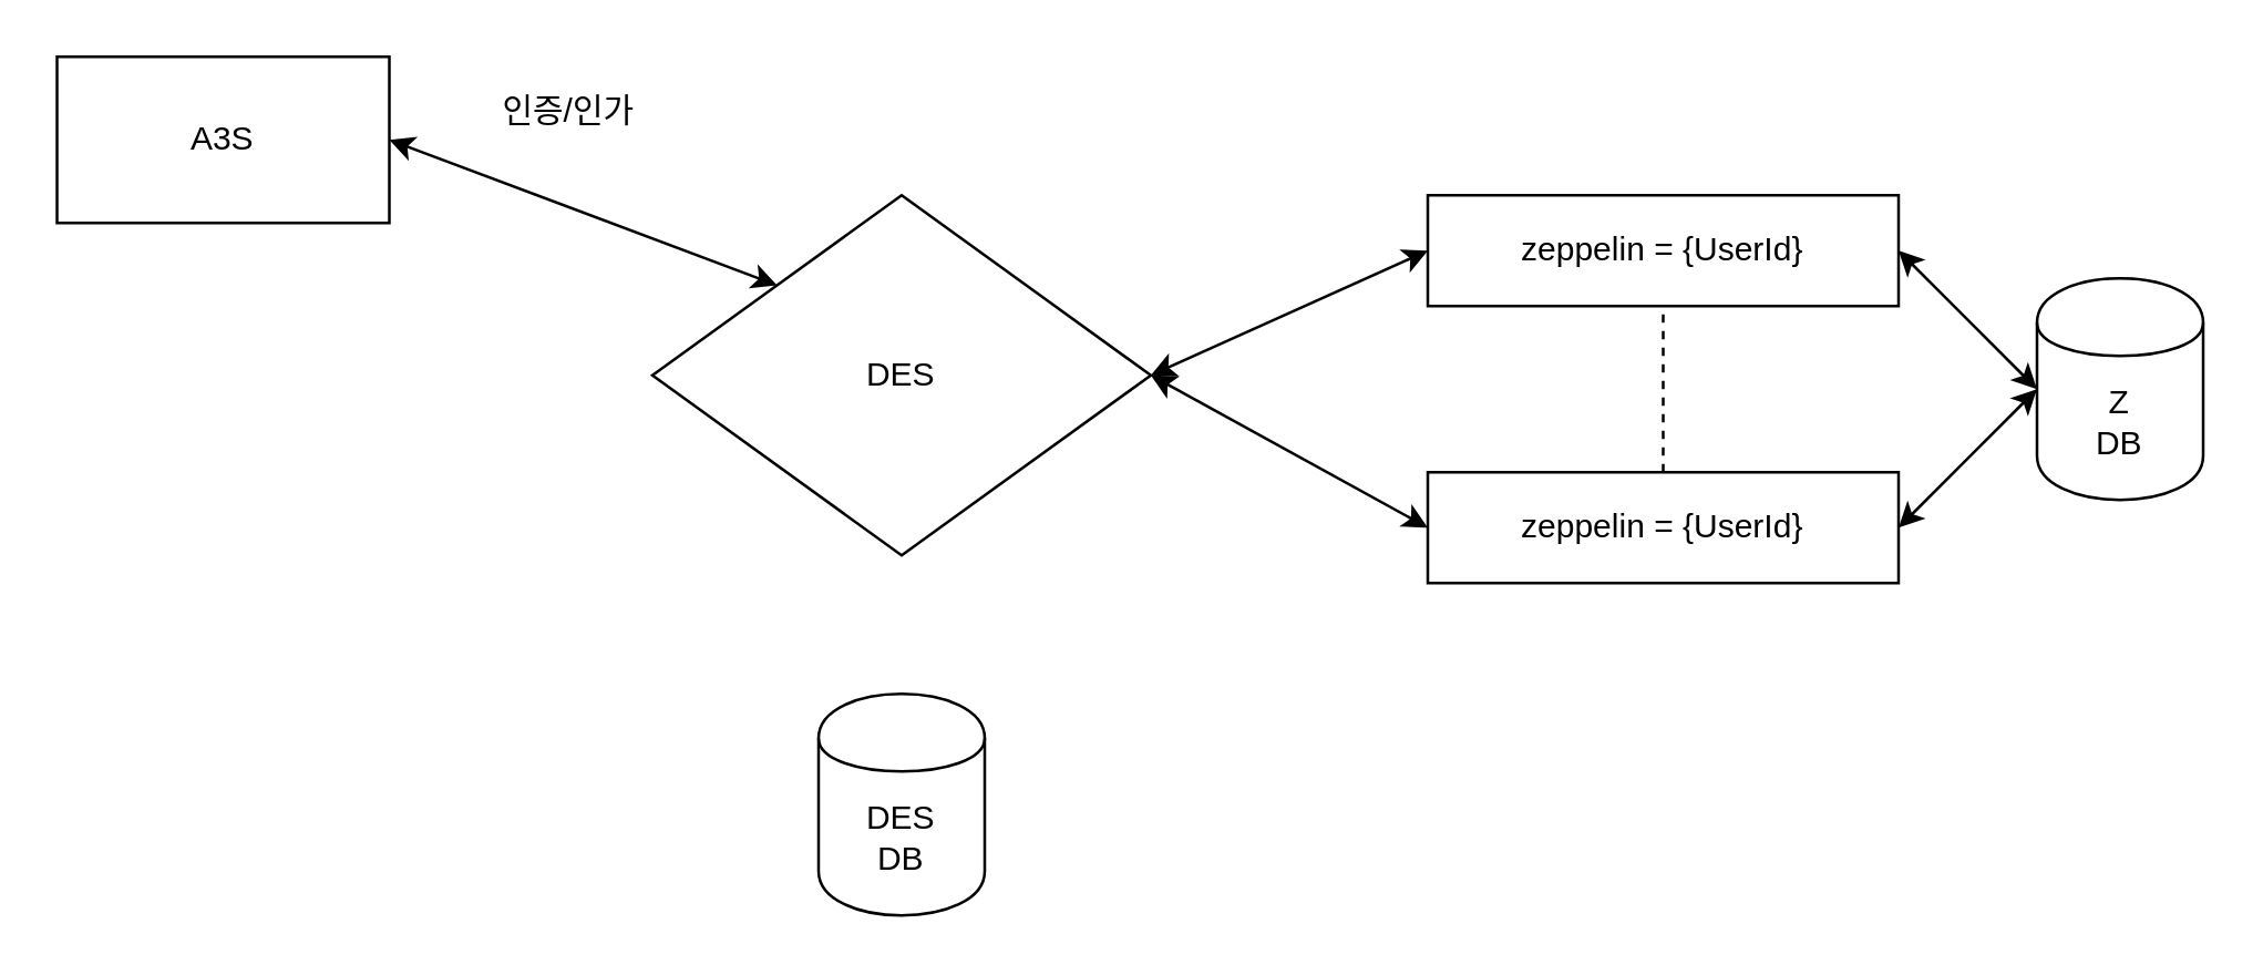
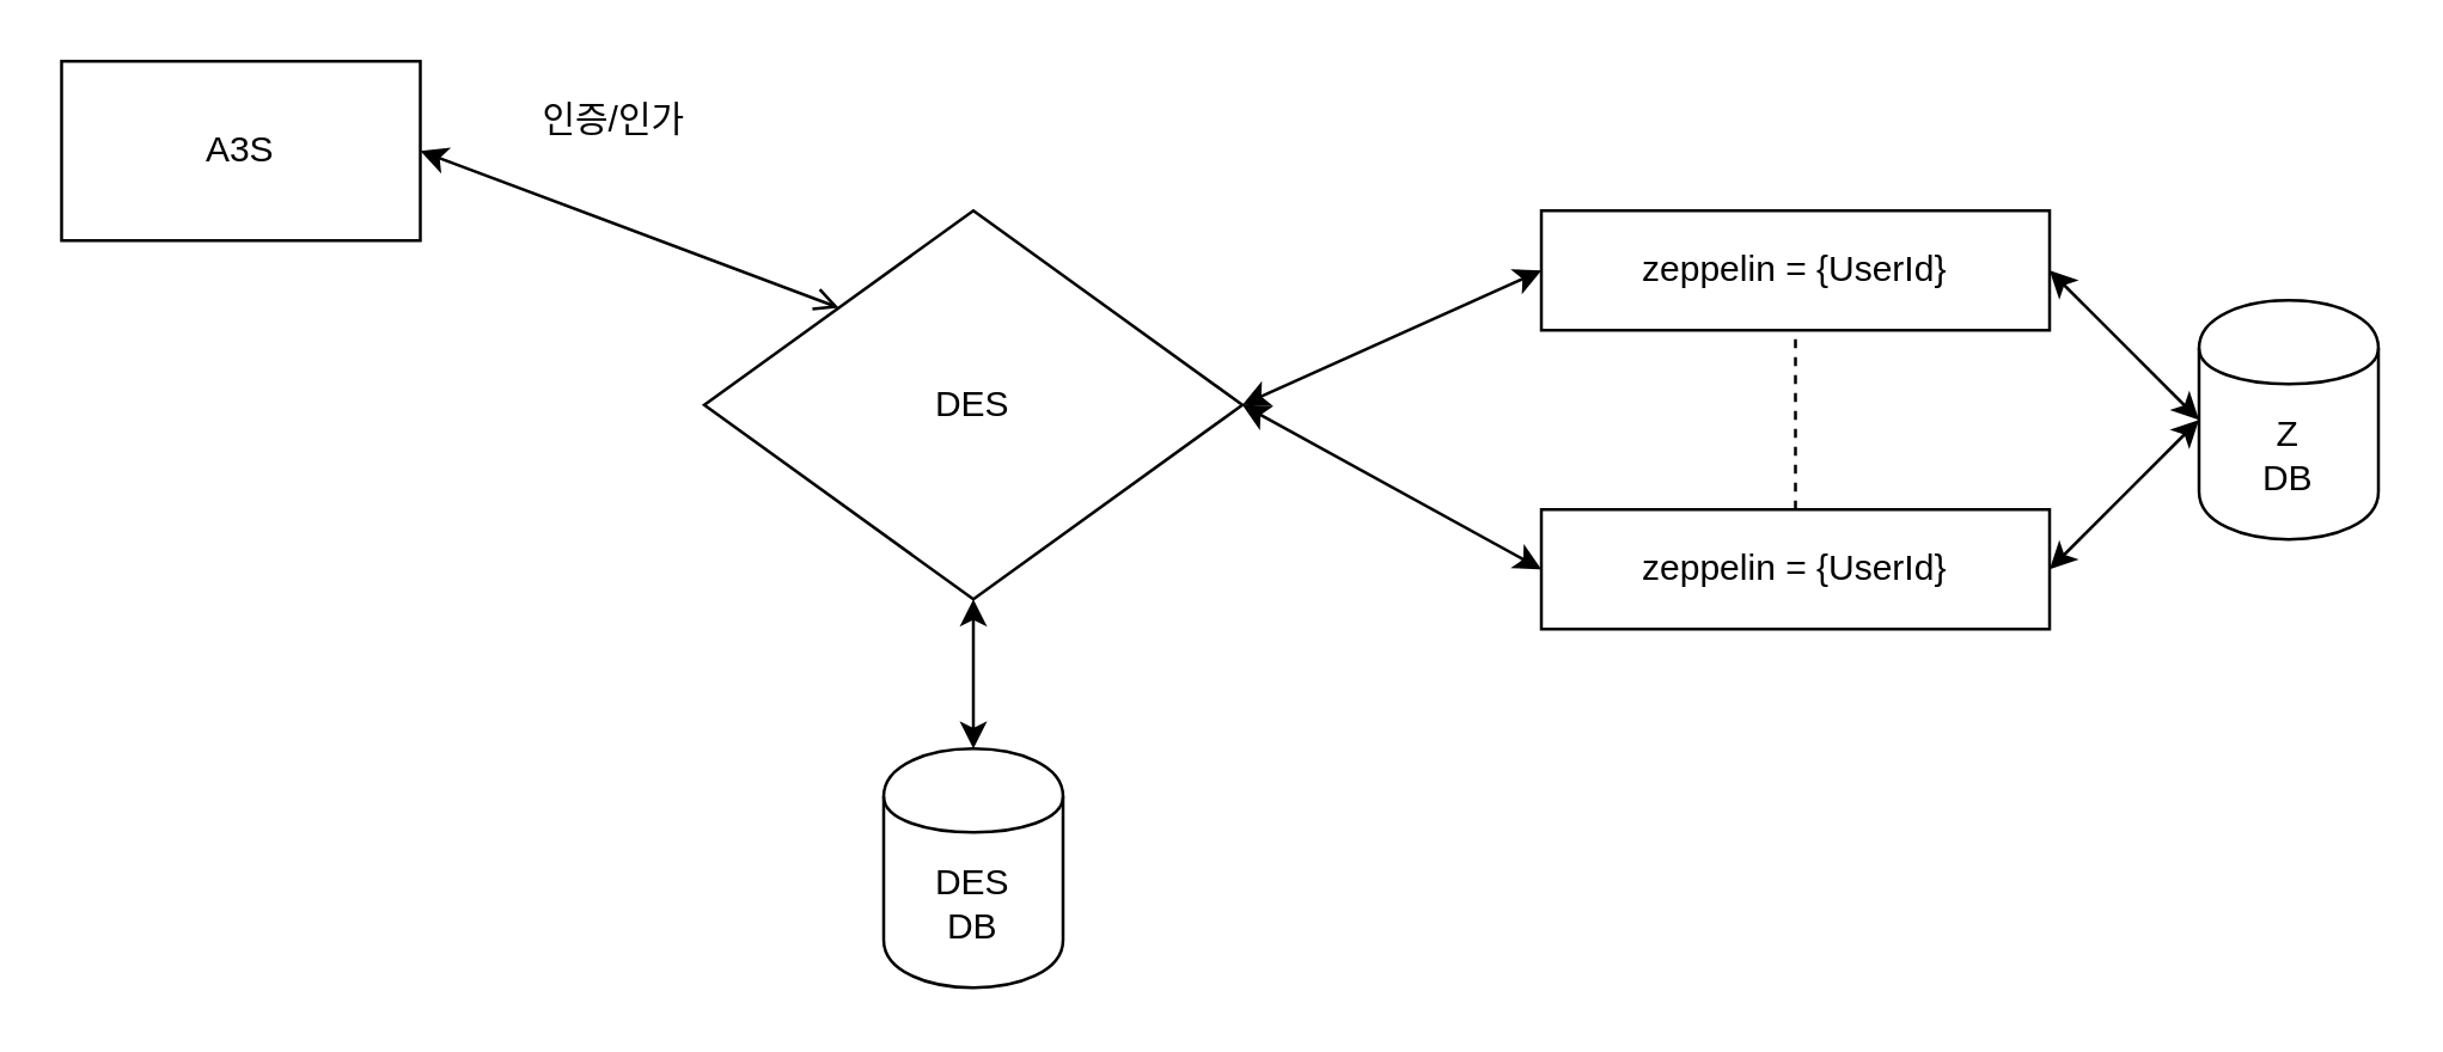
  <mxCell id="0" />
  <mxCell id="1" parent="0" />
  <mxCell id="2" value="A3S" style="rounded=0;whiteSpace=wrap;html=1;" vertex="1" parent="1"><mxGeometry x="20" y="20" width="120" height="60" as="geometry" /></mxCell>
  <mxCell id="3" value="DES" style="rhombus;whiteSpace=wrap;html=1;" vertex="1" parent="1"><mxGeometry x="235" y="70" width="180" height="130" as="geometry" /></mxCell>
- <mxCell id="4" value="" style="endArrow=classic;startArrow=classic;html=1;exitX=1;exitY=0.5;exitDx=0;exitDy=0;entryX=0;entryY=0;entryDx=0;entryDy=0;" edge="1" parent="1" source="2" target="3"><mxGeometry width="50" height="50" relative="1" as="geometry"><mxPoint x="125" y="180" as="sourcePoint" /><mxPoint x="175" y="130" as="targetPoint" /></mxGeometry></mxCell>
+ <mxCell id="4" value="" style="endArrow=open;startArrow=classic;html=1;exitX=1;exitY=0.5;exitDx=0;exitDy=0;entryX=0;entryY=0;entryDx=0;entryDy=0;" edge="1" parent="1" source="2" target="3"><mxGeometry width="50" height="50" relative="1" as="geometry"><mxPoint x="125" y="180" as="sourcePoint" /><mxPoint x="175" y="130" as="targetPoint" /></mxGeometry></mxCell>
  <mxCell id="5" value="인증/인가" style="text;html=1;strokeColor=none;fillColor=none;align=center;verticalAlign=middle;whiteSpace=wrap;rounded=0;" vertex="1" parent="1"><mxGeometry x="175" y="30" width="60" height="20" as="geometry" /></mxCell>
  <mxCell id="6" value="DES&lt;br&gt;DB" style="shape=cylinder;whiteSpace=wrap;html=1;boundedLbl=1;backgroundOutline=1;" vertex="1" parent="1"><mxGeometry x="295" y="250" width="60" height="80" as="geometry" /></mxCell>
+ <mxCell id="7" value="" style="endArrow=classic;startArrow=classic;html=1;entryX=0.5;entryY=1;entryDx=0;entryDy=0;exitX=0.5;exitY=0;exitDx=0;exitDy=0;" edge="1" parent="1" source="6" target="3"><mxGeometry width="50" height="50" relative="1" as="geometry"><mxPoint x="45" y="320" as="sourcePoint" /><mxPoint x="95" y="270" as="targetPoint" /></mxGeometry></mxCell>
  <mxCell id="8" value="zeppelin = {UserId}" style="rounded=0;whiteSpace=wrap;html=1;" vertex="1" parent="1"><mxGeometry x="515" y="70" width="170" height="40" as="geometry" /></mxCell>
  <mxCell id="9" value="" style="endArrow=none;dashed=1;html=1;entryX=0.5;entryY=1;entryDx=0;entryDy=0;" edge="1" parent="1" target="8"><mxGeometry width="50" height="50" relative="1" as="geometry"><mxPoint x="600" y="170" as="sourcePoint" /><mxPoint x="645" y="210" as="targetPoint" /></mxGeometry></mxCell>
  <mxCell id="10" value="zeppelin = {UserId}" style="rounded=0;whiteSpace=wrap;html=1;" vertex="1" parent="1"><mxGeometry x="515" y="170" width="170" height="40" as="geometry" /></mxCell>
  <mxCell id="11" value="Z&lt;br&gt;DB" style="shape=cylinder;whiteSpace=wrap;html=1;boundedLbl=1;backgroundOutline=1;" vertex="1" parent="1"><mxGeometry x="735" y="100" width="60" height="80" as="geometry" /></mxCell>
  <mxCell id="12" value="" style="endArrow=classic;startArrow=classic;html=1;exitX=1;exitY=0.5;exitDx=0;exitDy=0;entryX=0;entryY=0.5;entryDx=0;entryDy=0;" edge="1" parent="1" source="8" target="11"><mxGeometry width="50" height="50" relative="1" as="geometry"><mxPoint x="705" y="40" as="sourcePoint" /><mxPoint x="755" y="-10" as="targetPoint" /></mxGeometry></mxCell>
  <mxCell id="13" value="" style="endArrow=classic;startArrow=classic;html=1;exitX=1;exitY=0.5;exitDx=0;exitDy=0;entryX=0;entryY=0.5;entryDx=0;entryDy=0;" edge="1" parent="1" source="10" target="11"><mxGeometry width="50" height="50" relative="1" as="geometry"><mxPoint x="745" y="230" as="sourcePoint" /><mxPoint x="795" y="180" as="targetPoint" /></mxGeometry></mxCell>
  <mxCell id="14" value="" style="endArrow=classic;startArrow=classic;html=1;exitX=1;exitY=0.5;exitDx=0;exitDy=0;entryX=0;entryY=0.5;entryDx=0;entryDy=0;" edge="1" parent="1" source="3" target="8"><mxGeometry width="50" height="50" relative="1" as="geometry"><mxPoint x="435" y="50" as="sourcePoint" /><mxPoint x="485" y="0" as="targetPoint" /></mxGeometry></mxCell>
  <mxCell id="15" value="" style="endArrow=classic;startArrow=classic;html=1;exitX=1;exitY=0.5;exitDx=0;exitDy=0;entryX=0;entryY=0.5;entryDx=0;entryDy=0;" edge="1" parent="1" source="3" target="10"><mxGeometry width="50" height="50" relative="1" as="geometry"><mxPoint x="415" y="182.5" as="sourcePoint" /><mxPoint x="515" y="170" as="targetPoint" /></mxGeometry></mxCell>
